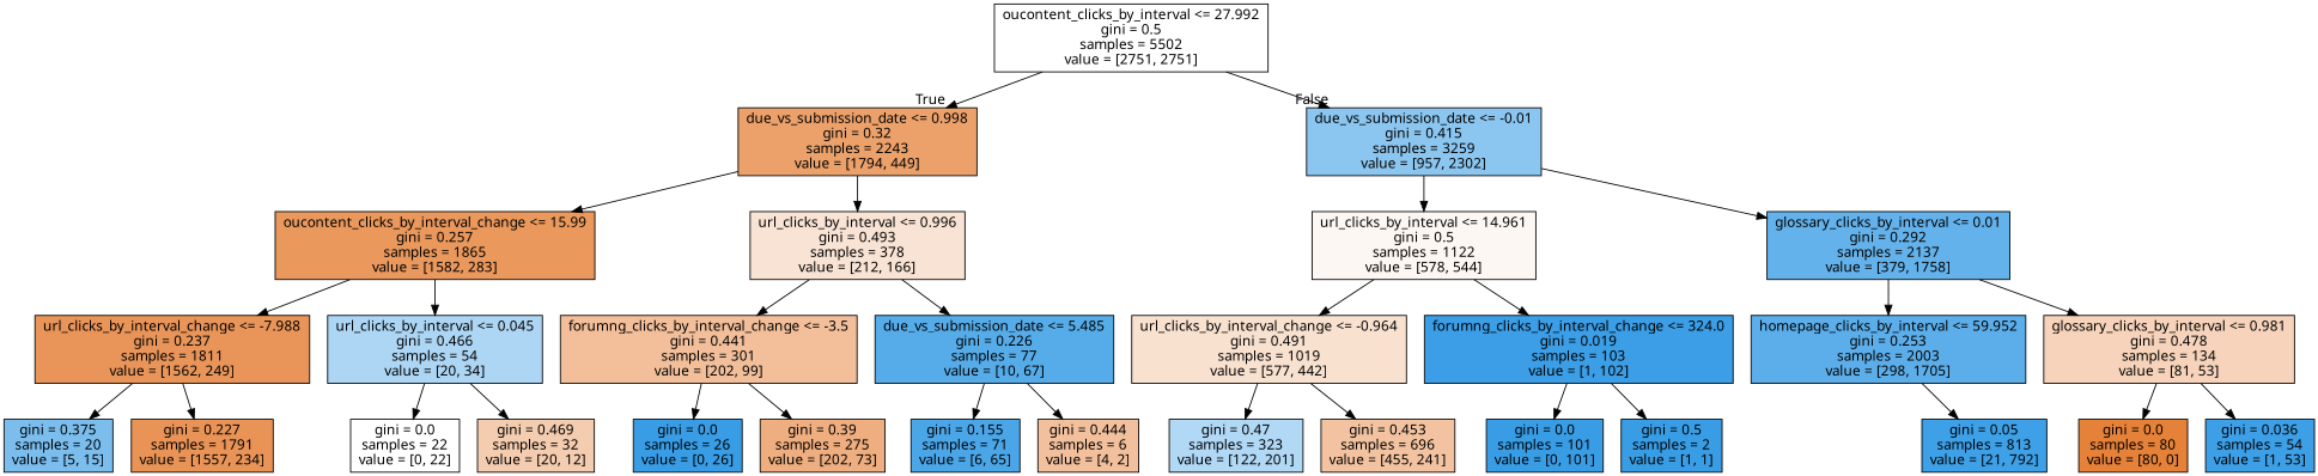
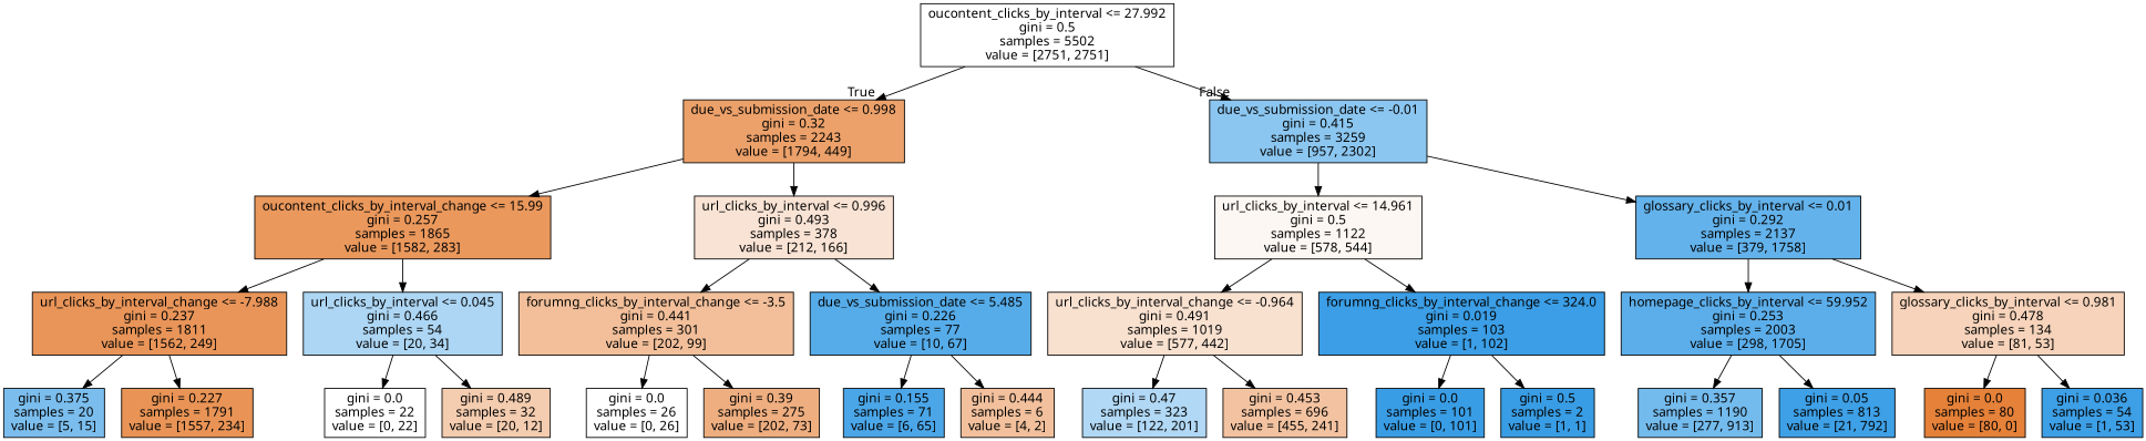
  digraph {
    fontname="Noto Sans"
    node [color=black fillcolor="#399de5ff" fontname="Noto Sans" shape=box style=filled]
    edge [fontname="Noto Sans"]
    n1 [fillcolor="#e5813900" label="oucontent_clicks_by_interval <= 27.992\ngini = 0.5\nsamples = 5502\nvalue = [2751, 2751]"]
    n2 [fillcolor="#e58139bf" label="due_vs_submission_date <= 0.998\ngini = 0.32\nsamples = 2243\nvalue = [1794, 449]"]
    n3 [fillcolor="#399de595" label="due_vs_submission_date <= -0.01\ngini = 0.415\nsamples = 3259\nvalue = [957, 2302]"]
    n4 [fillcolor="#e58139d1" label="oucontent_clicks_by_interval_change <= 15.99\ngini = 0.257\nsamples = 1865\nvalue = [1582, 283]"]
    n5 [fillcolor="#e5813937" label="url_clicks_by_interval <= 0.996\ngini = 0.493\nsamples = 378\nvalue = [212, 166]"]
    n6 [fillcolor="#e581390f" label="url_clicks_by_interval <= 14.961\ngini = 0.5\nsamples = 1122\nvalue = [578, 544]"]
    n7 [fillcolor="#399de5c8" label="glossary_clicks_by_interval <= 0.01\ngini = 0.292\nsamples = 2137\nvalue = [379, 1758]"]
    n8 [fillcolor="#e58139d6" label="url_clicks_by_interval_change <= -7.988\ngini = 0.237\nsamples = 1811\nvalue = [1562, 249]"]
    n9 [fillcolor="#399de569" label="url_clicks_by_interval <= 0.045\ngini = 0.466\nsamples = 54\nvalue = [20, 34]"]
    n10 [fillcolor="#e5813982" label="forumng_clicks_by_interval_change <= -3.5\ngini = 0.441\nsamples = 301\nvalue = [202, 99]"]
    n11 [fillcolor="#399de5d9" label="due_vs_submission_date <= 5.485\ngini = 0.226\nsamples = 77\nvalue = [10, 67]"]
    n12 [fillcolor="#399de5aa" label="gini = 0.375\nsamples = 20\nvalue = [5, 15]"]
    n13 [fillcolor="#e58139d9" label="gini = 0.227\nsamples = 1791\nvalue = [1557, 234]"]
    n14 [fillcolor="#e5813900" label="gini = 0.0\nsamples = 22\nvalue = [0, 22]"]
-   n15 [fillcolor="#e5813966" label="gini = 0.469\nsamples = 32\nvalue = [20, 12]"]
-   n16 [label="gini = 0.0\nsamples = 26\nvalue = [0, 26]"]
+   n15 [fillcolor="#e5813966" label="gini = 0.489\nsamples = 32\nvalue = [20, 12]"]
+   n16 [fillcolor="#e5813900" label="gini = 0.0\nsamples = 26\nvalue = [0, 26]"]
    n17 [fillcolor="#e58139a3" label="gini = 0.39\nsamples = 275\nvalue = [202, 73]"]
    n18 [fillcolor="#399de5e7" label="gini = 0.155\nsamples = 71\nvalue = [6, 65]"]
    n19 [fillcolor="#e581397f" label="gini = 0.444\nsamples = 6\nvalue = [4, 2]"]
    n20 [fillcolor="#e581393c" label="url_clicks_by_interval_change <= -0.964\ngini = 0.491\nsamples = 1019\nvalue = [577, 442]"]
    n21 [fillcolor="#399de5fc" label="forumng_clicks_by_interval_change <= 324.0\ngini = 0.019\nsamples = 103\nvalue = [1, 102]"]
    n22 [fillcolor="#399de5d2" label="homepage_clicks_by_interval <= 59.952\ngini = 0.253\nsamples = 2003\nvalue = [298, 1705]"]
    n23 [fillcolor="#e5813958" label="glossary_clicks_by_interval <= 0.981\ngini = 0.478\nsamples = 134\nvalue = [81, 53]"]
    n24 [fillcolor="#399de564" label="gini = 0.47\nsamples = 323\nvalue = [122, 201]"]
    n25 [fillcolor="#e5813978" label="gini = 0.453\nsamples = 696\nvalue = [455, 241]"]
    n26 [label="gini = 0.0\nsamples = 101\nvalue = [0, 101]"]
    n27 [label="gini = 0.5\nsamples = 2\nvalue = [1, 1]"]
+   n28 [fillcolor="#399de5b2" label="gini = 0.357\nsamples = 1190\nvalue = [277, 913]"]
    n29 [fillcolor="#399de5f8" label="gini = 0.05\nsamples = 813\nvalue = [21, 792]"]
    n30 [fillcolor="#e58139ff" label="gini = 0.0\nsamples = 80\nvalue = [80, 0]"]
    n31 [fillcolor="#399de5fa" label="gini = 0.036\nsamples = 54\nvalue = [1, 53]"]
    n1 -> n2 [headlabel=True labelangle=45 labeldistance=2.5]
    n1 -> n3 [headlabel=False labelangle=-45 labeldistance=2.5]
    n2 -> n4
    n2 -> n5
    n3 -> n6
    n3 -> n7
    n4 -> n8
    n4 -> n9
    n5 -> n10
    n5 -> n11
    n6 -> n20
    n6 -> n21
    n7 -> n22
    n7 -> n23
    n8 -> n12
    n8 -> n13
    n9 -> n14
    n9 -> n15
    n10 -> n16
    n10 -> n17
    n11 -> n18
    n11 -> n19
    n20 -> n24
    n20 -> n25
    n21 -> n26
    n21 -> n27
+   n22 -> n28
    n22 -> n29
    n23 -> n30
    n23 -> n31
  }
